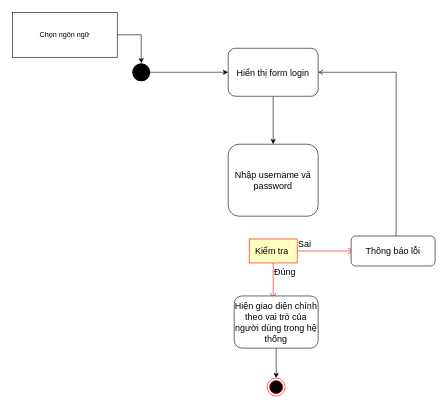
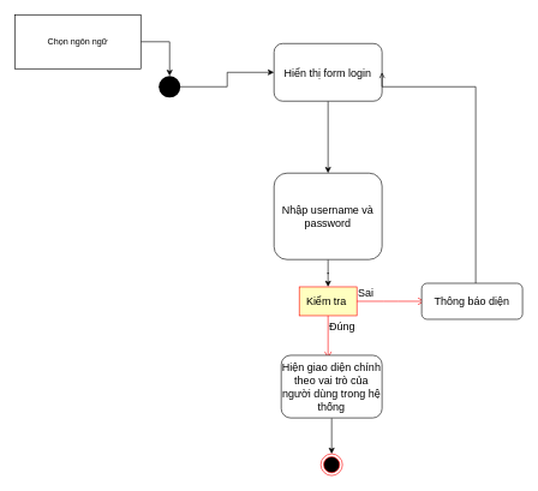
  <mxCell id="0" />
  <mxCell id="1" parent="0" />
  <mxCell id="2" style="edgeStyle=orthogonalEdgeStyle;rounded=0;orthogonalLoop=1;jettySize=auto;html=1;entryX=0;entryY=0.5;entryDx=0;entryDy=0;fontSize=15;" parent="1" source="3" target="5" edge="1"><mxGeometry relative="1" as="geometry" /></mxCell>
  <mxCell id="3" value="" style="ellipse;fillColor=#000000;strokeColor=none;" parent="1" vertex="1"><mxGeometry x="220" y="105" width="30" height="30" as="geometry" /></mxCell>
  <mxCell id="4" style="edgeStyle=orthogonalEdgeStyle;rounded=0;orthogonalLoop=1;jettySize=auto;html=1;entryX=0.5;entryY=0;entryDx=0;entryDy=0;fontSize=15;" parent="1" source="5" target="7" edge="1"><mxGeometry relative="1" as="geometry" /></mxCell>
- <mxCell id="5" value="Hiển thị form login" style="shape=rect;html=1;rounded=1;whiteSpace=wrap;align=center;fontSize=15;" parent="1" vertex="1"><mxGeometry x="380" y="80" width="150" height="80" as="geometry" /></mxCell>
+ <mxCell id="5" value="Hiển thị form login" style="shape=rect;html=1;rounded=1;whiteSpace=wrap;align=center;fontSize=15;" parent="1" vertex="1"><mxGeometry x="380" y="60" width="150" height="80" as="geometry" /></mxCell>
+ <mxCell id="6" style="edgeStyle=orthogonalEdgeStyle;rounded=0;orthogonalLoop=1;jettySize=auto;html=1;entryX=0.5;entryY=0;entryDx=0;entryDy=0;fontSize=15;" parent="1" source="7" target="8" edge="1"><mxGeometry relative="1" as="geometry" /></mxCell>
  <mxCell id="7" value="Nhập username và password" style="shape=rect;html=1;rounded=1;whiteSpace=wrap;align=center;fontSize=15;" parent="1" vertex="1"><mxGeometry x="380" y="240" width="150" height="120" as="geometry" /></mxCell>
  <mxCell id="8" value="Kiểm tra&amp;nbsp;" style="whiteSpace=wrap;html=1;fillColor=#ffffc0;strokeColor=#ff0000;fontSize=15;rounded=0;" parent="1" vertex="1"><mxGeometry x="415" y="398" width="80" height="40" as="geometry" /></mxCell>
  <mxCell id="9" value="Sai" style="edgeStyle=orthogonalEdgeStyle;html=1;align=left;verticalAlign=bottom;endArrow=open;endSize=8;strokeColor=#ff0000;fontSize=15;" parent="1" source="8" edge="1"><mxGeometry x="-1" relative="1" as="geometry"><mxPoint x="590" y="418" as="targetPoint" /></mxGeometry></mxCell>
  <mxCell id="10" value="Đúng&lt;br&gt;" style="edgeStyle=orthogonalEdgeStyle;html=1;align=left;verticalAlign=top;endArrow=open;endSize=8;strokeColor=#ff0000;fontSize=15;" parent="1" source="8" edge="1"><mxGeometry x="-1" relative="1" as="geometry"><mxPoint x="455" y="498" as="targetPoint" /></mxGeometry></mxCell>
  <mxCell id="11" style="edgeStyle=orthogonalEdgeStyle;rounded=0;orthogonalLoop=1;jettySize=auto;html=1;entryX=1;entryY=0.5;entryDx=0;entryDy=0;endArrow=open;" edge="1" parent="1" source="12" target="5"><mxGeometry relative="1" as="geometry"><Array as="points"><mxPoint x="660" y="120" /></Array></mxGeometry></mxCell>
- <mxCell id="12" value="Thông báo lỗi" style="shape=rect;html=1;rounded=1;whiteSpace=wrap;align=center;fontSize=15;" parent="1" vertex="1"><mxGeometry x="585" y="393" width="140" height="50" as="geometry" /></mxCell>
+ <mxCell id="12" value="Thông báo diện" style="shape=rect;html=1;rounded=1;whiteSpace=wrap;align=center;fontSize=15;" parent="1" vertex="1"><mxGeometry x="585" y="393" width="140" height="50" as="geometry" /></mxCell>
  <mxCell id="13" style="edgeStyle=orthogonalEdgeStyle;rounded=0;orthogonalLoop=1;jettySize=auto;html=1;" edge="1" parent="1" source="14" target="15"><mxGeometry relative="1" as="geometry" /></mxCell>
  <mxCell id="14" value="Hiện giao diện chính theo vai trò của người dùng trong hệ thống&lt;br&gt;" style="shape=rect;html=1;rounded=1;whiteSpace=wrap;align=center;fontSize=15;" parent="1" vertex="1"><mxGeometry x="390" y="493" width="140" height="87" as="geometry" /></mxCell>
  <mxCell id="15" value="" style="ellipse;html=1;shape=endState;fillColor=#000000;strokeColor=#ff0000;" parent="1" vertex="1"><mxGeometry x="445" y="630" width="30" height="30" as="geometry" /></mxCell>
  <mxCell id="16" style="edgeStyle=orthogonalEdgeStyle;rounded=0;orthogonalLoop=1;jettySize=auto;html=1;entryX=0.5;entryY=0;entryDx=0;entryDy=0;" edge="1" parent="1" source="17" target="3"><mxGeometry relative="1" as="geometry" /></mxCell>
  <mxCell id="17" value="Chọn ngôn ngữ" style="rounded=0;whiteSpace=wrap;html=1;" vertex="1" parent="1"><mxGeometry x="20" y="20" width="175" height="75" as="geometry" /></mxCell>
